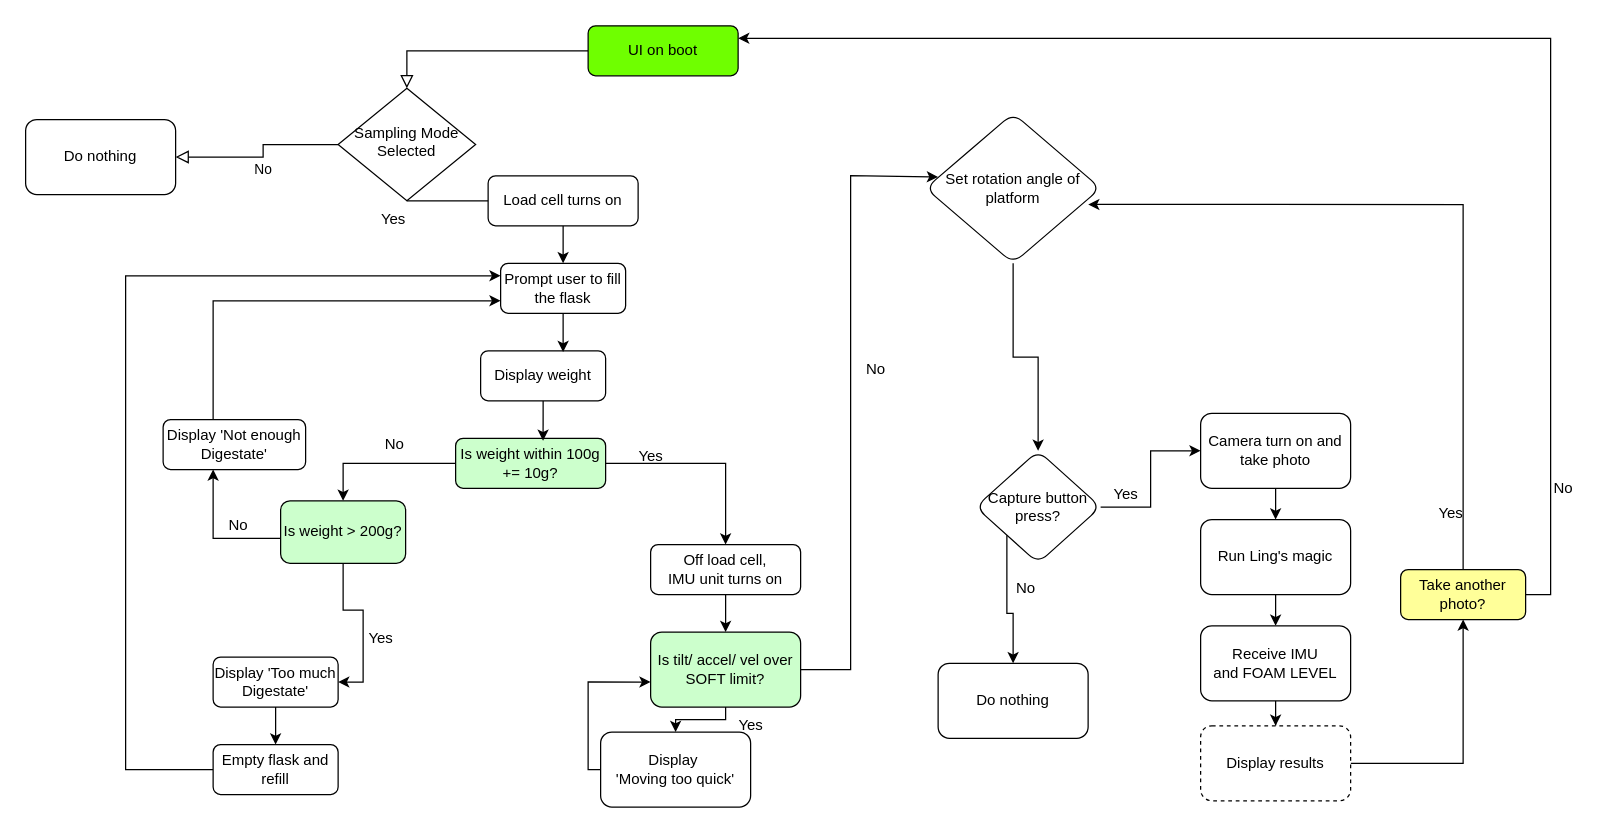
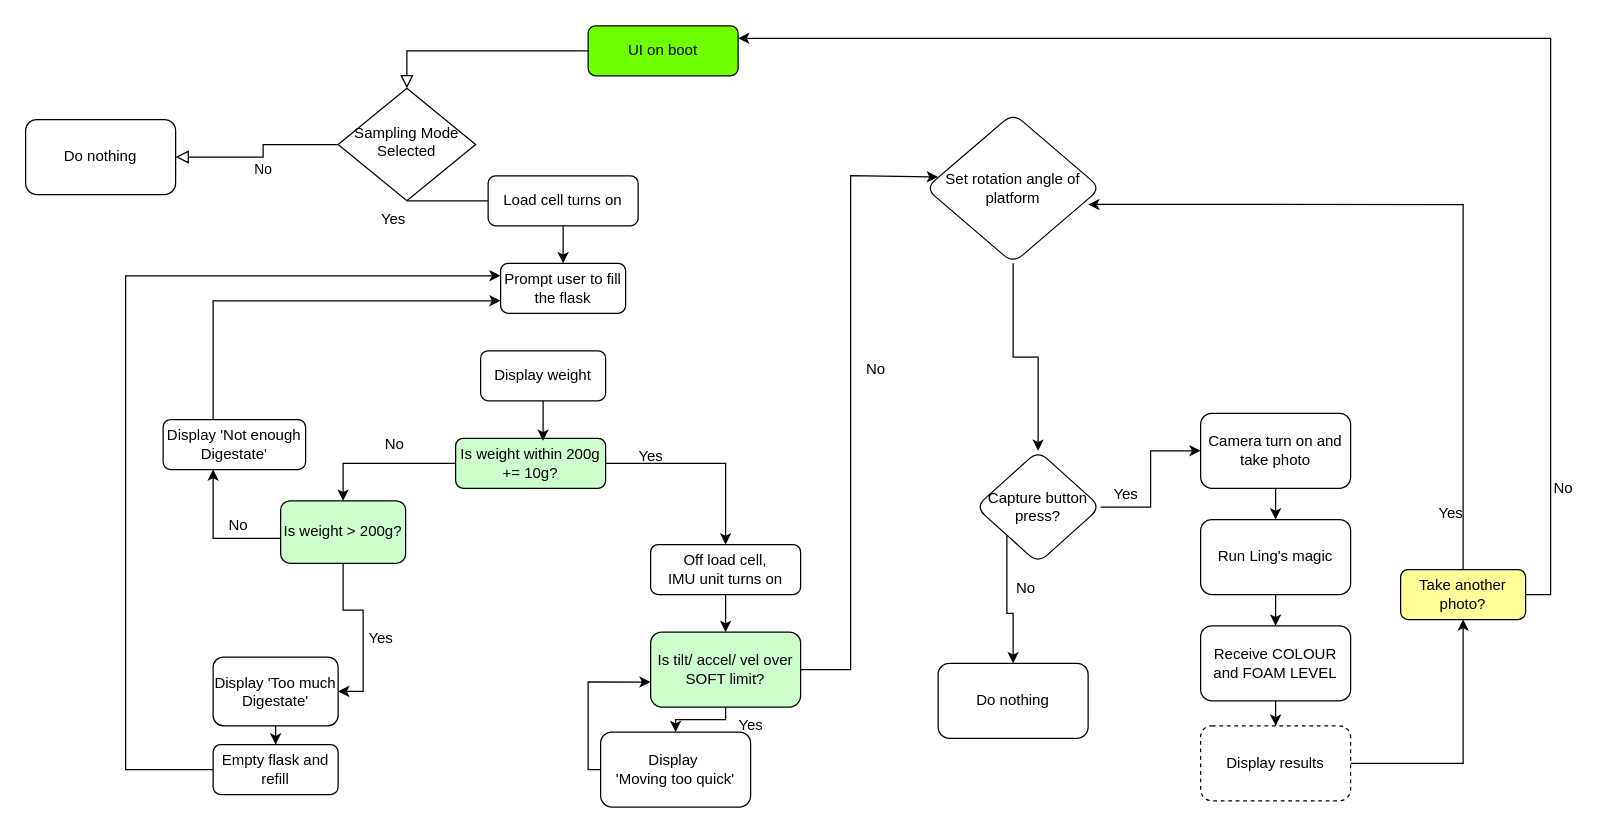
  <mxCell id="0" />
  <mxCell id="1" parent="0" />
  <mxCell id="2" value="" style="rounded=0;html=1;jettySize=auto;orthogonalLoop=1;fontSize=11;endArrow=block;endFill=0;endSize=8;strokeWidth=1;shadow=0;labelBackgroundColor=none;edgeStyle=orthogonalEdgeStyle;" parent="1" source="3" target="5" edge="1"><mxGeometry relative="1" as="geometry" /></mxCell>
  <mxCell id="3" value="UI on boot" style="rounded=1;whiteSpace=wrap;html=1;fontSize=12;glass=0;strokeWidth=1;shadow=0;fillColor=#6FFF00;" parent="1" vertex="1"><mxGeometry x="470" y="20" width="120" height="40" as="geometry" /></mxCell>
  <mxCell id="4" value="No" style="edgeStyle=orthogonalEdgeStyle;rounded=0;html=1;jettySize=auto;orthogonalLoop=1;fontSize=11;endArrow=block;endFill=0;endSize=8;strokeWidth=1;shadow=0;labelBackgroundColor=none;entryX=1;entryY=0.5;entryDx=0;entryDy=0;" parent="1" source="5" target="46" edge="1"><mxGeometry y="10" relative="1" as="geometry"><mxPoint as="offset" /><Array as="points"><mxPoint x="210" y="115" /><mxPoint x="210" y="125" /></Array><mxPoint x="170" y="190" as="targetPoint" /></mxGeometry></mxCell>
  <mxCell id="5" value="Sampling Mode Selected" style="rhombus;whiteSpace=wrap;html=1;shadow=0;fontFamily=Helvetica;fontSize=12;align=center;strokeWidth=1;spacing=6;spacingTop=-4;" parent="1" vertex="1"><mxGeometry x="270" y="70" width="110" height="90" as="geometry" /></mxCell>
  <mxCell id="6" value="Yes" style="text;html=1;align=center;verticalAlign=middle;resizable=0;points=[];autosize=1;strokeColor=none;fillColor=none;" parent="1" vertex="1"><mxGeometry x="294" y="160" width="40" height="30" as="geometry" /></mxCell>
  <mxCell id="7" style="edgeStyle=orthogonalEdgeStyle;rounded=0;orthogonalLoop=1;jettySize=auto;html=1;entryX=0.5;entryY=0;entryDx=0;entryDy=0;" edge="1" parent="1" source="8" target="60"><mxGeometry relative="1" as="geometry" /></mxCell>
  <mxCell id="8" value="Load cell turns on" style="rounded=1;whiteSpace=wrap;html=1;fontSize=12;glass=0;strokeWidth=1;shadow=0;" parent="1" vertex="1"><mxGeometry x="390" y="140" width="120" height="40" as="geometry" /></mxCell>
  <mxCell id="9" value="" style="edgeStyle=orthogonalEdgeStyle;rounded=0;orthogonalLoop=1;jettySize=auto;html=1;" parent="1" source="10" target="20" edge="1"><mxGeometry relative="1" as="geometry" /></mxCell>
  <mxCell id="10" value="Off load cell,&lt;br&gt;IMU unit turns on" style="rounded=1;whiteSpace=wrap;html=1;fontSize=12;glass=0;strokeWidth=1;shadow=0;" parent="1" vertex="1"><mxGeometry x="520" y="435" width="120" height="40" as="geometry" /></mxCell>
  <mxCell id="11" style="edgeStyle=orthogonalEdgeStyle;rounded=0;orthogonalLoop=1;jettySize=auto;html=1;entryX=0.5;entryY=0;entryDx=0;entryDy=0;" parent="1" source="13" target="39" edge="1"><mxGeometry relative="1" as="geometry" /></mxCell>
  <mxCell id="12" style="edgeStyle=orthogonalEdgeStyle;rounded=0;orthogonalLoop=1;jettySize=auto;html=1;" parent="1" source="13" target="10" edge="1"><mxGeometry relative="1" as="geometry" /></mxCell>
- <mxCell id="13" value="Is weight within 100g += 10g?" style="rounded=1;whiteSpace=wrap;html=1;fontSize=12;glass=0;strokeWidth=1;shadow=0;fillColor=#CCFFCC;" parent="1" vertex="1"><mxGeometry x="364" y="350" width="120" height="40" as="geometry" /></mxCell>
+ <mxCell id="13" value="Is weight within 200g += 10g?" style="rounded=1;whiteSpace=wrap;html=1;fontSize=12;glass=0;strokeWidth=1;shadow=0;fillColor=#CCFFCC;" parent="1" vertex="1"><mxGeometry x="364" y="350" width="120" height="40" as="geometry" /></mxCell>
  <mxCell id="14" value="Yes" style="text;html=1;align=center;verticalAlign=middle;resizable=0;points=[];autosize=1;strokeColor=none;fillColor=none;" parent="1" vertex="1"><mxGeometry x="500" y="350" width="40" height="30" as="geometry" /></mxCell>
  <mxCell id="15" style="edgeStyle=orthogonalEdgeStyle;rounded=0;orthogonalLoop=1;jettySize=auto;html=1;entryX=0.5;entryY=0;entryDx=0;entryDy=0;" parent="1" source="16" target="51" edge="1"><mxGeometry relative="1" as="geometry" /></mxCell>
- <mxCell id="16" value="Display 'Too much Digestate'" style="rounded=1;whiteSpace=wrap;html=1;fontSize=12;glass=0;strokeWidth=1;shadow=0;" parent="1" vertex="1"><mxGeometry x="170" y="525" width="100" height="40" as="geometry" /></mxCell>
+ <mxCell id="16" value="Display 'Too much Digestate'" style="rounded=1;whiteSpace=wrap;html=1;fontSize=12;glass=0;strokeWidth=1;shadow=0;" parent="1" vertex="1"><mxGeometry x="170" y="525" width="100" height="55" as="geometry" /></mxCell>
  <mxCell id="17" value="No" style="text;html=1;align=center;verticalAlign=middle;resizable=0;points=[];autosize=1;strokeColor=none;fillColor=none;" parent="1" vertex="1"><mxGeometry x="295" y="340" width="40" height="30" as="geometry" /></mxCell>
  <mxCell id="18" style="edgeStyle=orthogonalEdgeStyle;rounded=0;orthogonalLoop=1;jettySize=auto;html=1;exitX=0.5;exitY=1;exitDx=0;exitDy=0;entryX=0.5;entryY=0;entryDx=0;entryDy=0;" parent="1" source="20" target="22" edge="1"><mxGeometry relative="1" as="geometry"><Array as="points"><mxPoint x="580" y="575" /><mxPoint x="540" y="575" /></Array></mxGeometry></mxCell>
  <mxCell id="19" style="edgeStyle=orthogonalEdgeStyle;rounded=0;orthogonalLoop=1;jettySize=auto;html=1;entryX=0.071;entryY=0.425;entryDx=0;entryDy=0;entryPerimeter=0;" edge="1" parent="1" source="20" target="48"><mxGeometry relative="1" as="geometry"><mxPoint x="690" y="140" as="targetPoint" /><Array as="points"><mxPoint x="680" y="535" /><mxPoint x="680" y="140" /></Array></mxGeometry></mxCell>
  <mxCell id="20" value="Is tilt/ accel/ vel over SOFT limit?" style="whiteSpace=wrap;html=1;rounded=1;glass=0;strokeWidth=1;shadow=0;fillColor=#CCFFCC;" parent="1" vertex="1"><mxGeometry x="520" y="505" width="120" height="60" as="geometry" /></mxCell>
  <mxCell id="21" style="edgeStyle=orthogonalEdgeStyle;rounded=0;orthogonalLoop=1;jettySize=auto;html=1;entryX=0;entryY=0.667;entryDx=0;entryDy=0;entryPerimeter=0;" parent="1" source="22" target="20" edge="1"><mxGeometry relative="1" as="geometry"><mxPoint x="470" y="545" as="targetPoint" /><Array as="points"><mxPoint x="470" y="615" /><mxPoint x="470" y="545" /></Array></mxGeometry></mxCell>
  <mxCell id="22" value="Display&amp;nbsp;&lt;br&gt;'Moving too quick'" style="whiteSpace=wrap;html=1;rounded=1;glass=0;strokeWidth=1;shadow=0;fontStyle=0" parent="1" vertex="1"><mxGeometry x="480" y="585" width="120" height="60" as="geometry" /></mxCell>
  <mxCell id="23" value="Yes" style="text;html=1;align=center;verticalAlign=middle;resizable=0;points=[];autosize=1;strokeColor=none;fillColor=none;" parent="1" vertex="1"><mxGeometry x="580" y="565" width="40" height="30" as="geometry" /></mxCell>
  <mxCell id="24" value="" style="edgeStyle=orthogonalEdgeStyle;rounded=0;orthogonalLoop=1;jettySize=auto;html=1;" parent="1" source="25" target="27" edge="1"><mxGeometry relative="1" as="geometry" /></mxCell>
  <mxCell id="25" value="Camera turn on and take photo" style="rounded=1;whiteSpace=wrap;html=1;glass=0;strokeWidth=1;shadow=0;" parent="1" vertex="1"><mxGeometry x="960" y="330" width="120" height="60" as="geometry" /></mxCell>
  <mxCell id="26" value="" style="edgeStyle=orthogonalEdgeStyle;rounded=0;orthogonalLoop=1;jettySize=auto;html=1;" parent="1" source="27" target="29" edge="1"><mxGeometry relative="1" as="geometry" /></mxCell>
  <mxCell id="27" value="Run Ling's magic" style="rounded=1;whiteSpace=wrap;html=1;glass=0;strokeWidth=1;shadow=0;" parent="1" vertex="1"><mxGeometry x="960" y="415" width="120" height="60" as="geometry" /></mxCell>
  <mxCell id="28" value="" style="edgeStyle=orthogonalEdgeStyle;rounded=0;orthogonalLoop=1;jettySize=auto;html=1;" parent="1" source="29" target="36" edge="1"><mxGeometry relative="1" as="geometry" /></mxCell>
- <mxCell id="29" value="Receive IMU&lt;br&gt;and FOAM LEVEL" style="rounded=1;whiteSpace=wrap;html=1;glass=0;strokeWidth=1;shadow=0;" parent="1" vertex="1"><mxGeometry x="960" y="500" width="120" height="60" as="geometry" /></mxCell>
+ <mxCell id="29" value="Receive COLOUR&lt;br&gt;and FOAM LEVEL" style="rounded=1;whiteSpace=wrap;html=1;glass=0;strokeWidth=1;shadow=0;" parent="1" vertex="1"><mxGeometry x="960" y="500" width="120" height="60" as="geometry" /></mxCell>
  <mxCell id="30" style="edgeStyle=orthogonalEdgeStyle;rounded=0;orthogonalLoop=1;jettySize=auto;html=1;entryX=0;entryY=0.5;entryDx=0;entryDy=0;" parent="1" source="32" target="25" edge="1"><mxGeometry relative="1" as="geometry" /></mxCell>
  <mxCell id="31" style="edgeStyle=orthogonalEdgeStyle;rounded=0;orthogonalLoop=1;jettySize=auto;html=1;exitX=0;exitY=1;exitDx=0;exitDy=0;" parent="1" source="32" target="33" edge="1"><mxGeometry relative="1" as="geometry" /></mxCell>
  <mxCell id="32" value="Capture button press?" style="rhombus;whiteSpace=wrap;html=1;rounded=1;glass=0;strokeWidth=1;shadow=0;" parent="1" vertex="1"><mxGeometry x="780" y="360" width="100" height="90" as="geometry" /></mxCell>
  <mxCell id="33" value="Do nothing" style="rounded=1;whiteSpace=wrap;html=1;glass=0;strokeWidth=1;shadow=0;" parent="1" vertex="1"><mxGeometry x="750" y="530" width="120" height="60" as="geometry" /></mxCell>
  <mxCell id="34" value="Yes" style="text;html=1;align=center;verticalAlign=middle;resizable=0;points=[];autosize=1;strokeColor=none;fillColor=none;" parent="1" vertex="1"><mxGeometry x="880" y="380" width="40" height="30" as="geometry" /></mxCell>
  <mxCell id="35" style="edgeStyle=orthogonalEdgeStyle;rounded=0;orthogonalLoop=1;jettySize=auto;html=1;entryX=0.5;entryY=1;entryDx=0;entryDy=0;" parent="1" source="36" target="54" edge="1"><mxGeometry relative="1" as="geometry"><mxPoint x="1210" y="610" as="targetPoint" /></mxGeometry></mxCell>
  <mxCell id="36" value="Display results" style="rounded=1;whiteSpace=wrap;html=1;glass=0;strokeWidth=1;shadow=0;dashed=1;" parent="1" vertex="1"><mxGeometry x="960" y="580" width="120" height="60" as="geometry" /></mxCell>
  <mxCell id="37" style="edgeStyle=orthogonalEdgeStyle;rounded=0;orthogonalLoop=1;jettySize=auto;html=1;" edge="1" parent="1" source="39" target="42"><mxGeometry relative="1" as="geometry"><mxPoint x="170" y="425" as="targetPoint" /><Array as="points"><mxPoint x="170" y="430" /></Array></mxGeometry></mxCell>
  <mxCell id="38" style="edgeStyle=orthogonalEdgeStyle;rounded=0;orthogonalLoop=1;jettySize=auto;html=1;entryX=1;entryY=0.5;entryDx=0;entryDy=0;" edge="1" parent="1" source="39" target="16"><mxGeometry relative="1" as="geometry"><mxPoint x="290" y="550" as="targetPoint" /></mxGeometry></mxCell>
  <mxCell id="39" value="Is weight &amp;gt; 200g?" style="rounded=1;whiteSpace=wrap;html=1;fillColor=#CCFFCC;" parent="1" vertex="1"><mxGeometry x="224" y="400" width="100" height="50" as="geometry" /></mxCell>
  <mxCell id="40" value="Yes" style="text;html=1;align=center;verticalAlign=middle;resizable=0;points=[];autosize=1;strokeColor=none;fillColor=none;" parent="1" vertex="1"><mxGeometry x="284" y="495" width="40" height="30" as="geometry" /></mxCell>
  <mxCell id="41" style="edgeStyle=orthogonalEdgeStyle;rounded=0;orthogonalLoop=1;jettySize=auto;html=1;entryX=0;entryY=0.75;entryDx=0;entryDy=0;" edge="1" parent="1" source="42" target="60"><mxGeometry relative="1" as="geometry"><mxPoint x="187" y="240" as="targetPoint" /><Array as="points"><mxPoint x="170" y="240" /></Array></mxGeometry></mxCell>
  <mxCell id="42" value="Display 'Not enough Digestate'" style="rounded=1;whiteSpace=wrap;html=1;fontSize=12;glass=0;strokeWidth=1;shadow=0;" parent="1" vertex="1"><mxGeometry x="130" y="335" width="114" height="40" as="geometry" /></mxCell>
  <mxCell id="43" value="No" style="text;html=1;align=center;verticalAlign=middle;resizable=0;points=[];autosize=1;strokeColor=none;fillColor=none;" parent="1" vertex="1"><mxGeometry x="170" y="405" width="40" height="30" as="geometry" /></mxCell>
  <mxCell id="44" value="No" style="text;html=1;align=center;verticalAlign=middle;resizable=0;points=[];autosize=1;strokeColor=none;fillColor=none;" parent="1" vertex="1"><mxGeometry x="800" y="455" width="40" height="30" as="geometry" /></mxCell>
  <mxCell id="45" value="" style="edgeStyle=orthogonalEdgeStyle;rounded=0;orthogonalLoop=1;jettySize=auto;html=1;entryX=0;entryY=0.5;entryDx=0;entryDy=0;endArrow=none;" parent="1" source="5" target="8" edge="1"><mxGeometry relative="1" as="geometry"><Array as="points"><mxPoint x="360" y="160" /><mxPoint x="360" y="160" /></Array><mxPoint x="225" y="200" as="sourcePoint" /><mxPoint x="580" y="200" as="targetPoint" /></mxGeometry></mxCell>
  <mxCell id="46" value="Do nothing" style="whiteSpace=wrap;html=1;rounded=1;glass=0;strokeWidth=1;shadow=0;" parent="1" vertex="1"><mxGeometry x="20" y="95" width="120" height="60" as="geometry" /></mxCell>
  <mxCell id="47" style="edgeStyle=orthogonalEdgeStyle;rounded=0;orthogonalLoop=1;jettySize=auto;html=1;entryX=0.5;entryY=0;entryDx=0;entryDy=0;" parent="1" source="48" target="32" edge="1"><mxGeometry relative="1" as="geometry" /></mxCell>
  <mxCell id="48" value="Set rotation angle of platform" style="rhombus;whiteSpace=wrap;html=1;rounded=1;glass=0;strokeWidth=1;shadow=0;" parent="1" vertex="1"><mxGeometry x="740" y="90" width="140" height="120" as="geometry" /></mxCell>
  <mxCell id="49" value="No" style="text;html=1;align=center;verticalAlign=middle;resizable=0;points=[];autosize=1;strokeColor=none;fillColor=none;" parent="1" vertex="1"><mxGeometry x="680" y="280" width="40" height="30" as="geometry" /></mxCell>
  <mxCell id="50" style="edgeStyle=orthogonalEdgeStyle;rounded=0;orthogonalLoop=1;jettySize=auto;html=1;entryX=0;entryY=0.25;entryDx=0;entryDy=0;" edge="1" parent="1" source="51" target="60"><mxGeometry relative="1" as="geometry"><mxPoint x="120" y="240" as="targetPoint" /><Array as="points"><mxPoint x="100" y="615" /><mxPoint x="100" y="220" /></Array></mxGeometry></mxCell>
  <mxCell id="51" value="Empty flask and refill" style="rounded=1;whiteSpace=wrap;html=1;fontSize=12;glass=0;strokeWidth=1;shadow=0;" parent="1" vertex="1"><mxGeometry x="170" y="595" width="100" height="40" as="geometry" /></mxCell>
  <mxCell id="52" style="edgeStyle=orthogonalEdgeStyle;rounded=0;orthogonalLoop=1;jettySize=auto;html=1;entryX=0.929;entryY=0.608;entryDx=0;entryDy=0;entryPerimeter=0;" parent="1" source="54" target="48" edge="1"><mxGeometry relative="1" as="geometry"><mxPoint x="870" y="150" as="targetPoint" /><Array as="points"><mxPoint x="1170" y="163" /></Array></mxGeometry></mxCell>
  <mxCell id="53" style="edgeStyle=orthogonalEdgeStyle;rounded=0;orthogonalLoop=1;jettySize=auto;html=1;entryX=1;entryY=0.25;entryDx=0;entryDy=0;" parent="1" source="54" target="3" edge="1"><mxGeometry relative="1" as="geometry"><mxPoint x="1240" y="40" as="targetPoint" /><Array as="points"><mxPoint x="1240" y="475" /><mxPoint x="1240" y="30" /></Array></mxGeometry></mxCell>
  <mxCell id="54" value="Take another photo?" style="rounded=1;whiteSpace=wrap;html=1;fontSize=12;glass=0;strokeWidth=1;shadow=0;fillColor=#FFFF99;" parent="1" vertex="1"><mxGeometry x="1120" y="455" width="100" height="40" as="geometry" /></mxCell>
  <mxCell id="55" value="Yes" style="text;html=1;align=center;verticalAlign=middle;resizable=0;points=[];autosize=1;strokeColor=none;fillColor=none;" parent="1" vertex="1"><mxGeometry x="1140" y="395" width="40" height="30" as="geometry" /></mxCell>
  <mxCell id="56" value="No" style="text;html=1;align=center;verticalAlign=middle;resizable=0;points=[];autosize=1;strokeColor=none;fillColor=none;" parent="1" vertex="1"><mxGeometry x="1230" y="375" width="40" height="30" as="geometry" /></mxCell>
  <mxCell id="57" style="edgeStyle=orthogonalEdgeStyle;rounded=0;orthogonalLoop=1;jettySize=auto;html=1;entryX=0.583;entryY=0.05;entryDx=0;entryDy=0;entryPerimeter=0;" edge="1" parent="1" source="58" target="13"><mxGeometry relative="1" as="geometry" /></mxCell>
  <mxCell id="58" value="Display weight" style="whiteSpace=wrap;html=1;rounded=1;glass=0;strokeWidth=1;shadow=0;" vertex="1" parent="1"><mxGeometry x="384" y="280" width="100" height="40" as="geometry" /></mxCell>
- <mxCell id="59" style="edgeStyle=orthogonalEdgeStyle;rounded=0;orthogonalLoop=1;jettySize=auto;html=1;entryX=0.66;entryY=0.025;entryDx=0;entryDy=0;entryPerimeter=0;" edge="1" parent="1" source="60" target="58"><mxGeometry relative="1" as="geometry" /></mxCell>
  <mxCell id="60" value="Prompt user to fill the flask" style="whiteSpace=wrap;html=1;rounded=1;glass=0;strokeWidth=1;shadow=0;" vertex="1" parent="1"><mxGeometry x="400" y="210" width="100" height="40" as="geometry" /></mxCell>
